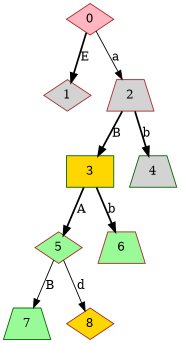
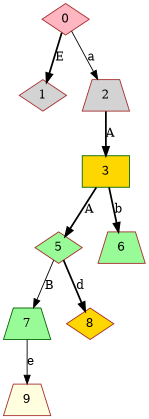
  digraph {
    node [color=brown fillcolor=lightgrey shape=trapezium style=filled]
    edge [style=bold]
    0 [fillcolor=lightpink shape=diamond]
    1 [shape=diamond]
    2
    3 [color=darkgreen fillcolor=gold shape=box]
-   4 [color=darkgreen]
    5 [fillcolor=palegreen shape=diamond]
    6 [fillcolor=palegreen]
    7 [color=darkgreen fillcolor=palegreen]
    8 [fillcolor=gold shape=diamond]
+   9 [fillcolor=lightyellow]
    0 -> 1 [label=E]
    0 -> 2 [label=a style=solid]
-   2 -> 3 [label=B]
-   2 -> 4 [label=b]
+   2 -> 3 [label=A]
    3 -> 5 [label=A]
    3 -> 6 [label=b]
    5 -> 7 [label=B style=solid]
-   5 -> 8 [label=d style=solid]
+   5 -> 8 [label=d]
+   7 -> 9 [label=e style=solid]
  }
